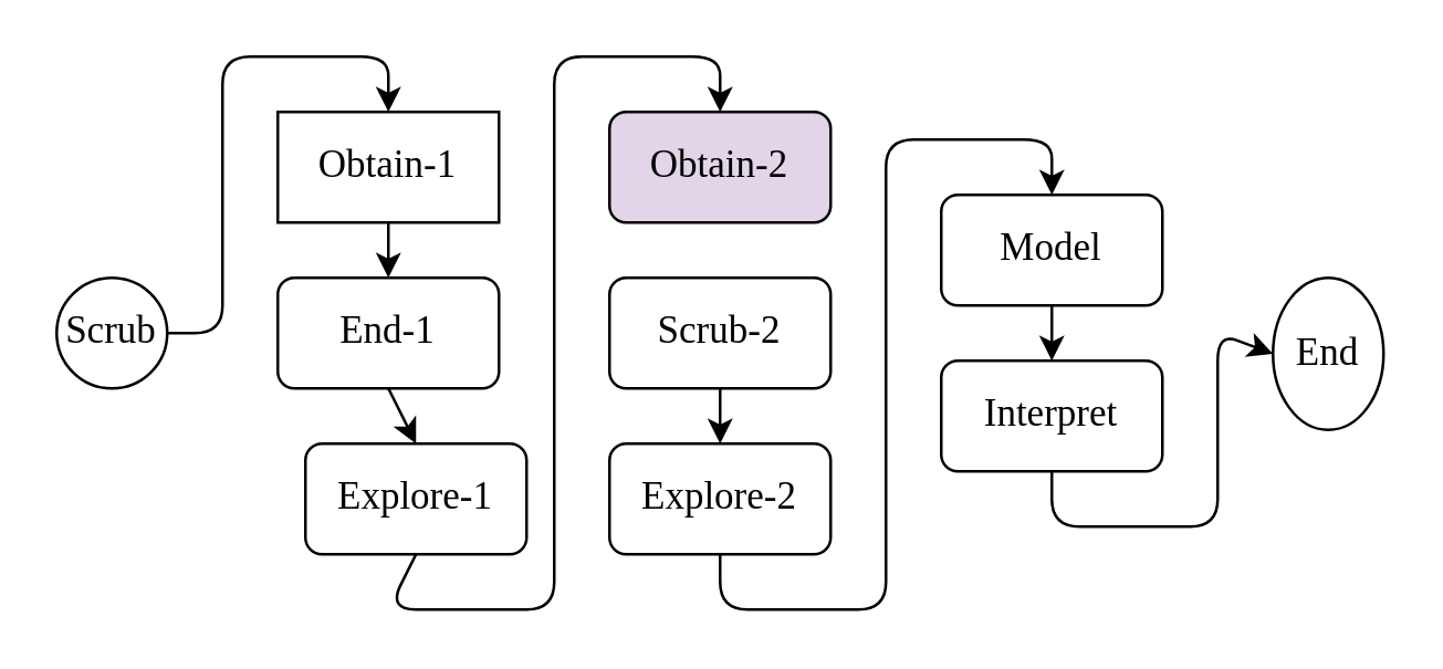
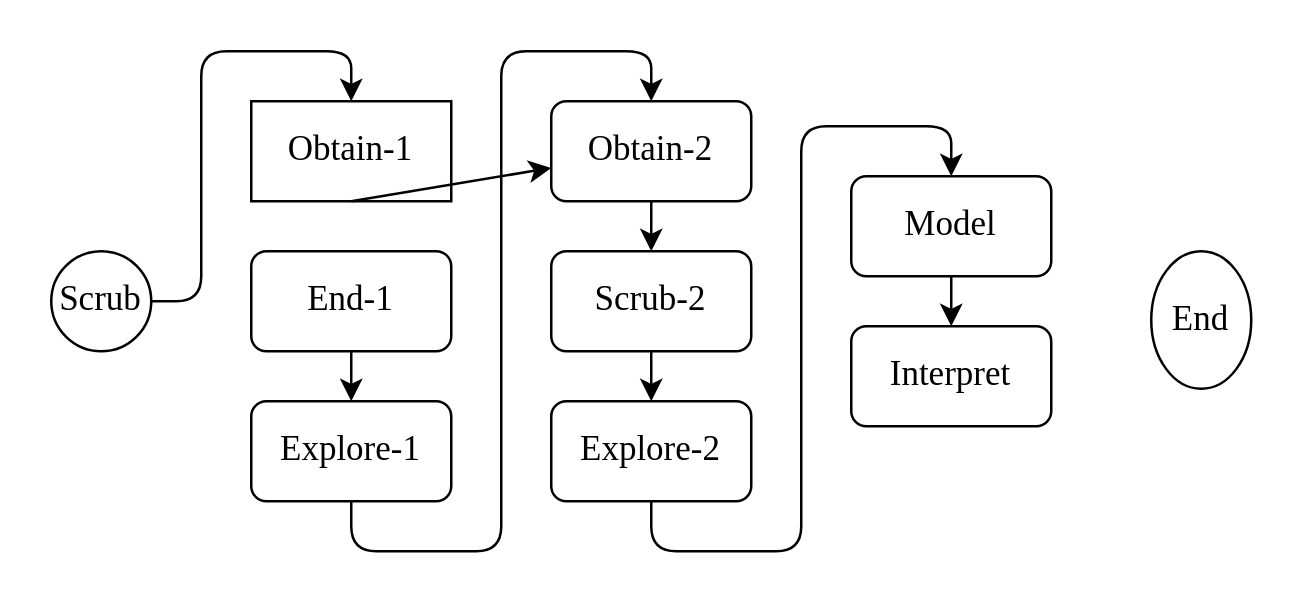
  <mxCell id="0" />
  <mxCell id="1" parent="0" />
  <mxCell id="2" value="Obtain-1" style="whiteSpace=wrap;html=1;fontFamily=Times New Roman;fontSize=14;rounded=0;" parent="1" vertex="1"><mxGeometry x="100" y="40" width="80" height="40" as="geometry" /></mxCell>
  <mxCell id="3" value="End-1" style="rounded=1;whiteSpace=wrap;html=1;fontFamily=Times New Roman;fontSize=14;" parent="1" vertex="1"><mxGeometry x="100" y="100" width="80" height="40" as="geometry" /></mxCell>
- <mxCell id="4" value="Explore-1" style="rounded=1;whiteSpace=wrap;html=1;fontFamily=Times New Roman;fontSize=14;" parent="1" vertex="1"><mxGeometry x="110" y="160" width="80" height="40" as="geometry" /></mxCell>
- <mxCell id="5" value="Obtain-2" style="rounded=1;whiteSpace=wrap;html=1;fontFamily=Times New Roman;fontSize=14;fillColor=#e1d5e7;" parent="1" vertex="1"><mxGeometry x="220" y="40" width="80" height="40" as="geometry" /></mxCell>
+ <mxCell id="4" value="Explore-1" style="rounded=1;whiteSpace=wrap;html=1;fontFamily=Times New Roman;fontSize=14;" parent="1" vertex="1"><mxGeometry x="100" y="160" width="80" height="40" as="geometry" /></mxCell>
+ <mxCell id="5" value="Obtain-2" style="rounded=1;whiteSpace=wrap;html=1;fontFamily=Times New Roman;fontSize=14;" parent="1" vertex="1"><mxGeometry x="220" y="40" width="80" height="40" as="geometry" /></mxCell>
  <mxCell id="6" value="Scrub-2" style="rounded=1;whiteSpace=wrap;html=1;fontFamily=Times New Roman;fontSize=14;" parent="1" vertex="1"><mxGeometry x="220" y="100" width="80" height="40" as="geometry" /></mxCell>
  <mxCell id="7" value="Explore-2" style="rounded=1;whiteSpace=wrap;html=1;fontFamily=Times New Roman;fontSize=14;" parent="1" vertex="1"><mxGeometry x="220" y="160" width="80" height="40" as="geometry" /></mxCell>
  <mxCell id="8" value="Model" style="rounded=1;whiteSpace=wrap;html=1;fontFamily=Times New Roman;fontSize=14;" parent="1" vertex="1"><mxGeometry x="340" y="70" width="80" height="40" as="geometry" /></mxCell>
  <mxCell id="9" value="Interpret" style="rounded=1;whiteSpace=wrap;html=1;fontFamily=Times New Roman;fontSize=14;" parent="1" vertex="1"><mxGeometry x="340" y="130" width="80" height="40" as="geometry" /></mxCell>
- <mxCell id="10" value="" style="endArrow=classic;html=1;rounded=0;exitX=0.5;exitY=1;exitDx=0;exitDy=0;entryX=0.5;entryY=0;entryDx=0;entryDy=0;fontFamily=Times New Roman;fontSize=14;" parent="1" source="2" target="3" edge="1"><mxGeometry width="50" height="50" relative="1" as="geometry"><mxPoint x="300" y="160" as="sourcePoint" /><mxPoint x="350" y="110" as="targetPoint" /></mxGeometry></mxCell>
+ <mxCell id="10" value="" style="endArrow=classic;html=1;rounded=0;exitX=0.5;exitY=1;exitDx=0;exitDy=0;fontFamily=Times New Roman;fontSize=14;" parent="1" source="2" target="5" edge="1"><mxGeometry width="50" height="50" relative="1" as="geometry"><mxPoint x="300" y="160" as="sourcePoint" /><mxPoint x="350" y="110" as="targetPoint" /></mxGeometry></mxCell>
  <mxCell id="11" value="" style="endArrow=classic;html=1;rounded=0;exitX=0.5;exitY=1;exitDx=0;exitDy=0;entryX=0.5;entryY=0;entryDx=0;entryDy=0;fontFamily=Times New Roman;fontSize=14;" parent="1" source="3" target="4" edge="1"><mxGeometry width="50" height="50" relative="1" as="geometry"><mxPoint x="300" y="160" as="sourcePoint" /><mxPoint x="350" y="110" as="targetPoint" /></mxGeometry></mxCell>
  <mxCell id="12" value="" style="endArrow=classic;html=1;rounded=1;exitX=0.5;exitY=1;exitDx=0;exitDy=0;entryX=0.5;entryY=0;entryDx=0;entryDy=0;fontFamily=Times New Roman;fontSize=14;" parent="1" source="4" target="5" edge="1"><mxGeometry width="50" height="50" relative="1" as="geometry"><mxPoint x="300" y="160" as="sourcePoint" /><mxPoint x="350" y="110" as="targetPoint" /><Array as="points"><mxPoint x="140" y="220" /><mxPoint x="200" y="220" /><mxPoint x="200" y="20" /><mxPoint x="260" y="20" /></Array></mxGeometry></mxCell>
+ <mxCell id="13" value="" style="endArrow=classic;html=1;rounded=0;exitX=0.5;exitY=1;exitDx=0;exitDy=0;fontFamily=Times New Roman;fontSize=14;" parent="1" source="5" target="6" edge="1"><mxGeometry width="50" height="50" relative="1" as="geometry"><mxPoint x="260" y="160" as="sourcePoint" /><mxPoint x="310" y="110" as="targetPoint" /></mxGeometry></mxCell>
  <mxCell id="14" value="" style="endArrow=classic;html=1;rounded=0;exitX=0.5;exitY=1;exitDx=0;exitDy=0;entryX=0.5;entryY=0;entryDx=0;entryDy=0;fontFamily=Times New Roman;fontSize=14;" parent="1" source="6" target="7" edge="1"><mxGeometry width="50" height="50" relative="1" as="geometry"><mxPoint x="270" y="170" as="sourcePoint" /><mxPoint x="310" y="110" as="targetPoint" /></mxGeometry></mxCell>
  <mxCell id="15" value="" style="endArrow=classic;html=1;rounded=1;exitX=0.5;exitY=1;exitDx=0;exitDy=0;entryX=0.5;entryY=0;entryDx=0;entryDy=0;fontFamily=Times New Roman;fontSize=14;" parent="1" source="7" target="8" edge="1"><mxGeometry width="50" height="50" relative="1" as="geometry"><mxPoint x="260" y="160" as="sourcePoint" /><mxPoint x="310" y="110" as="targetPoint" /><Array as="points"><mxPoint x="260" y="220" /><mxPoint x="320" y="220" /><mxPoint x="320" y="50" /><mxPoint x="380" y="50" /></Array></mxGeometry></mxCell>
  <mxCell id="16" value="" style="endArrow=classic;html=1;rounded=0;exitX=0.5;exitY=1;exitDx=0;exitDy=0;fontFamily=Times New Roman;fontSize=14;" parent="1" source="8" target="9" edge="1"><mxGeometry width="50" height="50" relative="1" as="geometry"><mxPoint x="220" y="160" as="sourcePoint" /><mxPoint x="270" y="110" as="targetPoint" /></mxGeometry></mxCell>
  <mxCell id="17" value="Scrub" style="ellipse;whiteSpace=wrap;html=1;fontFamily=Times New Roman;fontSize=14;" parent="1" vertex="1"><mxGeometry x="20" y="100" width="40" height="40" as="geometry" /></mxCell>
  <mxCell id="18" value="End" style="ellipse;whiteSpace=wrap;html=1;fontFamily=Times New Roman;fontSize=14;" parent="1" vertex="1"><mxGeometry x="460" y="100" width="40" height="55" as="geometry" /></mxCell>
  <mxCell id="19" value="" style="endArrow=classic;html=1;rounded=1;exitX=1;exitY=0.5;exitDx=0;exitDy=0;entryX=0.5;entryY=0;entryDx=0;entryDy=0;fontFamily=Times New Roman;fontSize=14;" parent="1" source="17" target="2" edge="1"><mxGeometry width="50" height="50" relative="1" as="geometry"><mxPoint x="220" y="90" as="sourcePoint" /><mxPoint x="270" y="40" as="targetPoint" /><Array as="points"><mxPoint x="80" y="120" /><mxPoint x="80" y="20" /><mxPoint x="140" y="20" /></Array></mxGeometry></mxCell>
- <mxCell id="20" value="" style="endArrow=classic;html=1;rounded=1;exitX=0.5;exitY=1;exitDx=0;exitDy=0;entryX=0;entryY=0.5;entryDx=0;entryDy=0;fontFamily=Times New Roman;fontSize=14;" parent="1" source="9" target="18" edge="1"><mxGeometry width="50" height="50" relative="1" as="geometry"><mxPoint x="220" y="90" as="sourcePoint" /><mxPoint x="270" y="40" as="targetPoint" /><Array as="points"><mxPoint x="380" y="190" /><mxPoint x="440" y="190" /><mxPoint x="440" y="120" /></Array></mxGeometry></mxCell>
